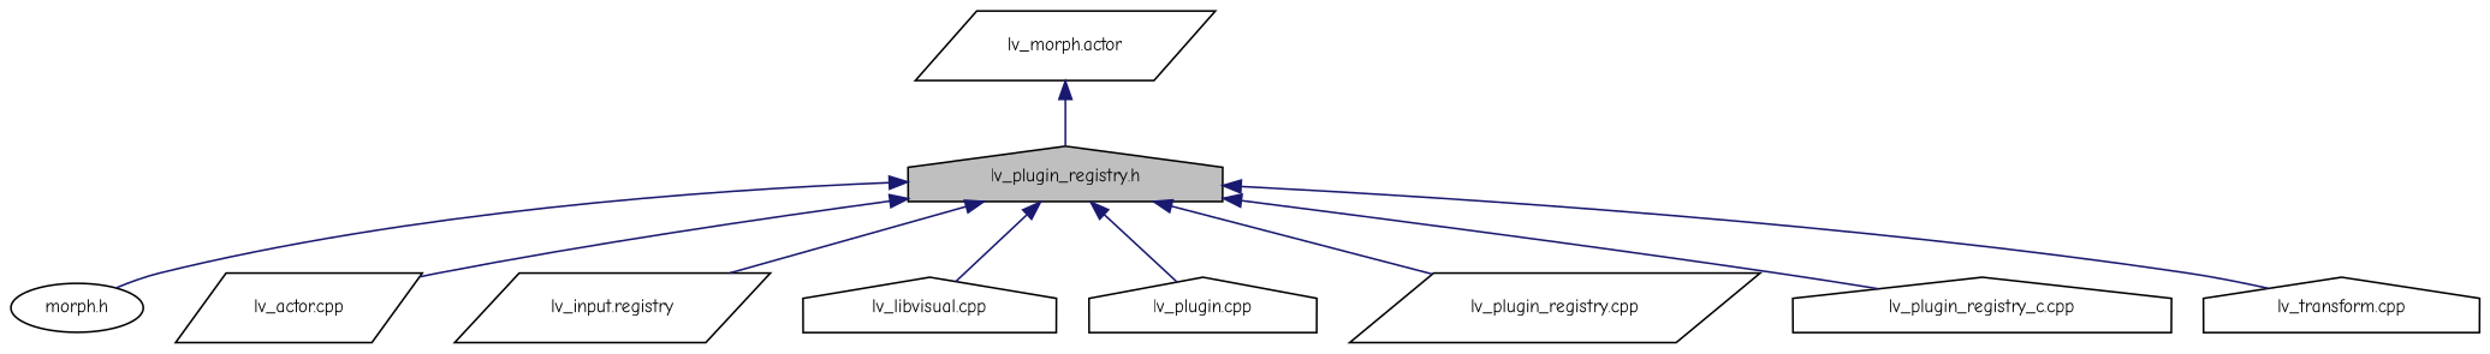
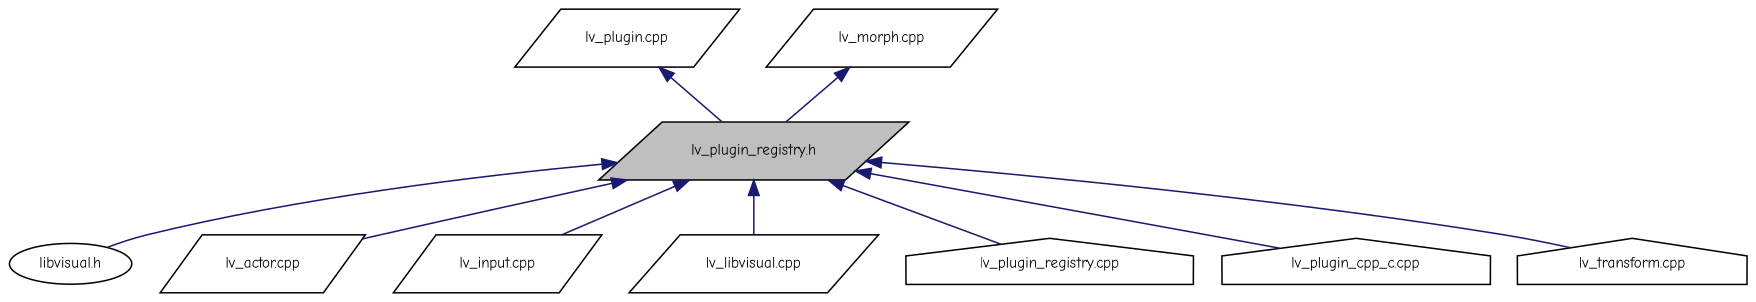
  digraph {
    fontname="Comic Neue"
    node [color=black fillcolor=white fontname="Comic Neue" fontsize=10 shape=house style=filled]
    edge [color=midnightblue dir=back fontname="Comic Neue" fontsize=10 labelfontname=Helvetica labelfontsize=10 style=solid]
-   n1 [fillcolor=grey75 fontcolor=black height=0.2 label="lv_plugin_registry.h" width=0.4]
-   n2 [height=0.2 label="morph.h" shape=ellipse width=0.4]
+   n1 [fillcolor=grey75 fontcolor=black height=0.2 label="lv_plugin_registry.h" shape=parallelogram width=0.4]
+   n2 [height=0.2 label="libvisual.h" shape=ellipse width=0.4]
    n3 [height=0.2 label="lv_actor.cpp" shape=parallelogram width=0.4]
-   n4 [height=0.2 label="lv_input.registry" shape=parallelogram width=0.4]
-   n5 [height=0.2 label="lv_libvisual.cpp" width=0.4]
-   n6 [height=0.2 label="lv_plugin.cpp" width=0.4]
-   n7 [height=0.2 label="lv_plugin_registry.cpp" shape=parallelogram width=0.4]
-   n8 [height=0.2 label="lv_plugin_registry_c.cpp" width=0.4]
+   n4 [height=0.2 label="lv_input.cpp" shape=parallelogram width=0.4]
+   n5 [height=0.2 label="lv_libvisual.cpp" shape=parallelogram width=0.4]
+   n6 [height=0.2 label="lv_plugin.cpp" shape=parallelogram width=0.4]
+   n7 [height=0.2 label="lv_plugin_registry.cpp" width=0.4]
+   n8 [height=0.2 label="lv_plugin_cpp_c.cpp" width=0.4]
    n9 [height=0.2 label="lv_transform.cpp" width=0.4]
-   n10 [height=0.2 label="lv_morph.actor" shape=parallelogram width=0.4]
+   n10 [height=0.2 label="lv_morph.cpp" shape=parallelogram width=0.4]
    n1 -> n2
    n1 -> n3
    n1 -> n4
    n1 -> n5
-   n1 -> n6
+   n6 -> n1
    n1 -> n7
    n1 -> n8
    n1 -> n9
    n10 -> n1
  }
